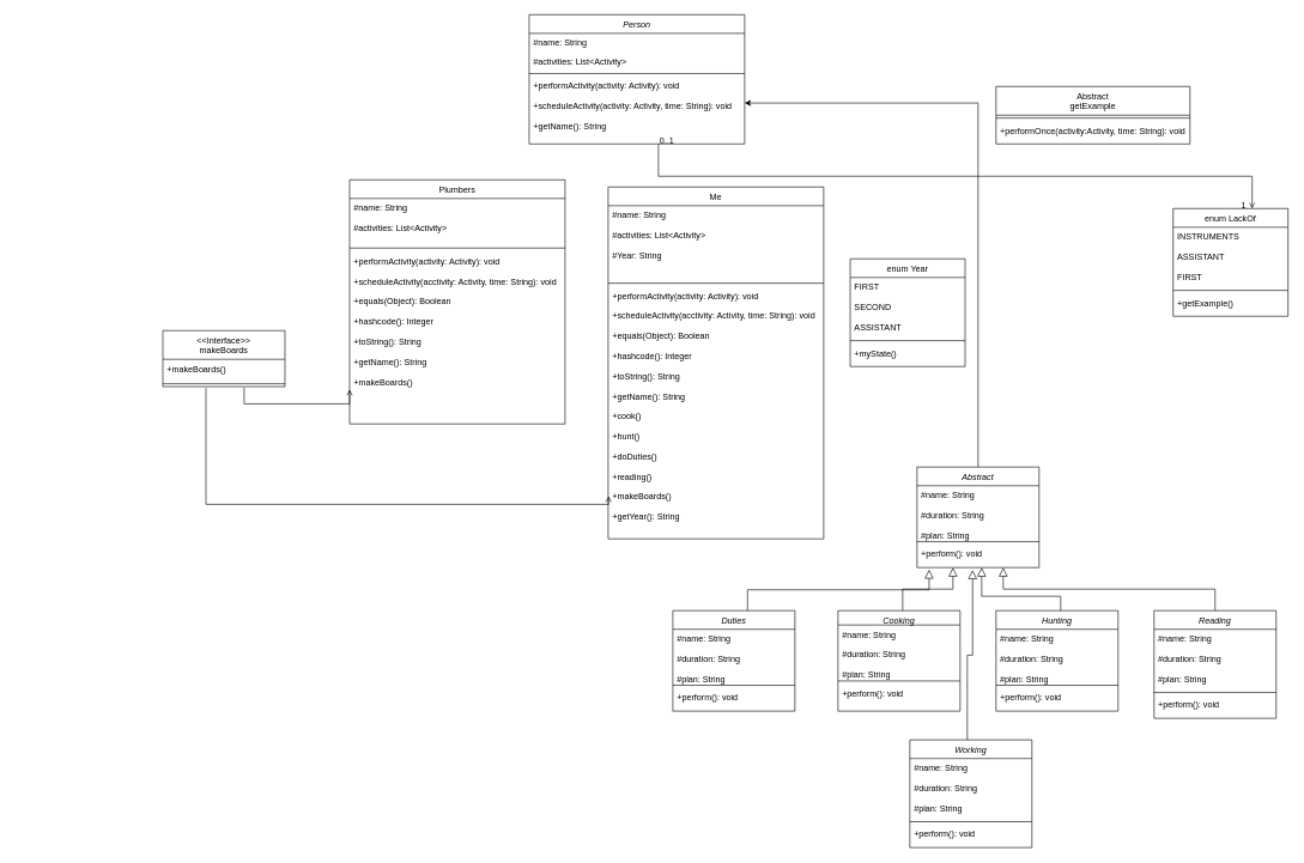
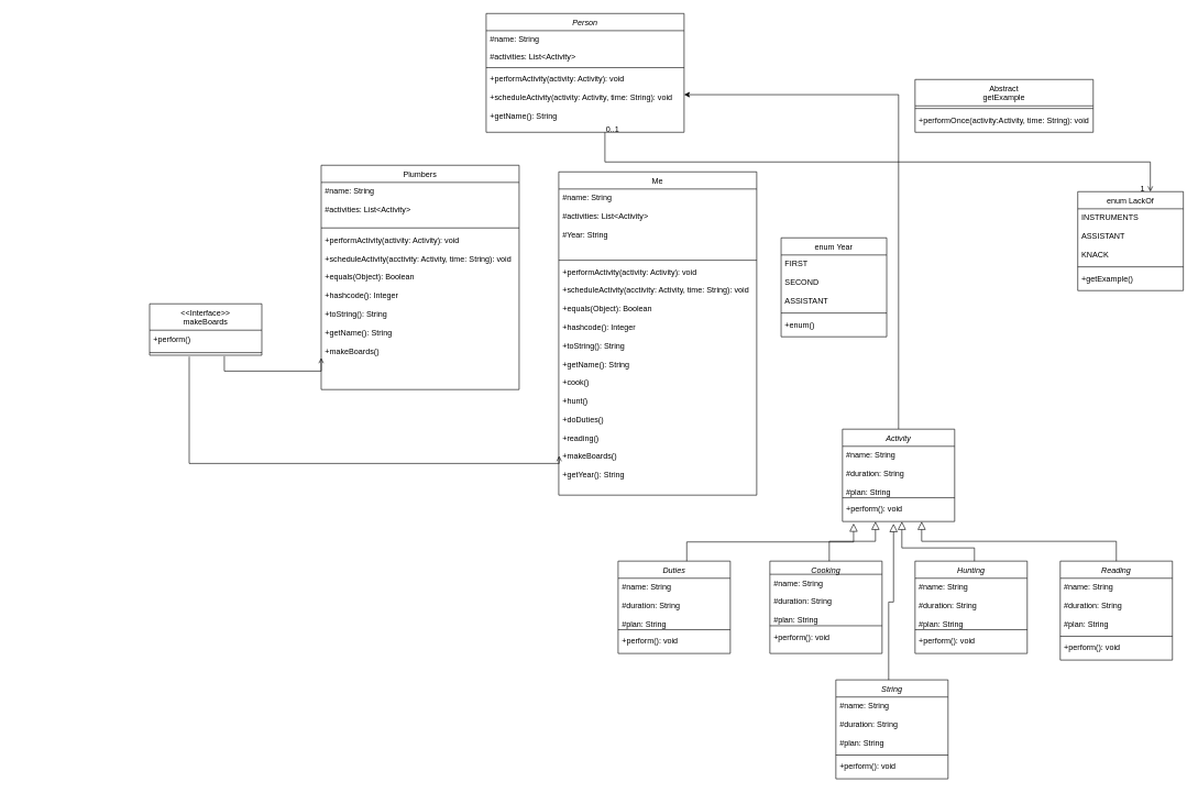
  <mxCell id="0" />
  <mxCell id="1" parent="0" />
  <mxCell id="2" value="Person" style="swimlane;fontStyle=2;align=center;verticalAlign=top;childLayout=stackLayout;horizontal=1;startSize=26;horizontalStack=0;resizeParent=1;resizeLast=0;collapsible=1;marginBottom=0;rounded=0;shadow=0;strokeWidth=1;" parent="1" vertex="1"><mxGeometry x="736" y="20" width="300" height="180" as="geometry"><mxRectangle x="220" y="120" width="160" height="26" as="alternateBounds" /></mxGeometry></mxCell>
  <mxCell id="3" value="#name: String" style="text;align=left;verticalAlign=top;spacingLeft=4;spacingRight=4;overflow=hidden;rotatable=0;points=[[0,0.5],[1,0.5]];portConstraint=eastwest;" parent="2" vertex="1"><mxGeometry y="26" width="300" height="26" as="geometry" /></mxCell>
  <mxCell id="4" value="#activities: List&lt;Activity&gt;" style="text;align=left;verticalAlign=top;spacingLeft=4;spacingRight=4;overflow=hidden;rotatable=0;points=[[0,0.5],[1,0.5]];portConstraint=eastwest;rounded=0;shadow=0;html=0;" parent="2" vertex="1"><mxGeometry y="52" width="300" height="26" as="geometry" /></mxCell>
  <mxCell id="5" value="" style="line;html=1;strokeWidth=1;align=left;verticalAlign=middle;spacingTop=-1;spacingLeft=3;spacingRight=3;rotatable=0;labelPosition=right;points=[];portConstraint=eastwest;" parent="2" vertex="1"><mxGeometry y="78" width="300" height="8" as="geometry" /></mxCell>
  <mxCell id="6" value="+performActivity(activity: Activity): void&#10;&#10;+scheduleActivity(activity: Activity, time: String): void&#10;&#10;+getName(): String&#10;" style="text;align=left;verticalAlign=top;spacingLeft=4;spacingRight=4;overflow=hidden;rotatable=0;points=[[0,0.5],[1,0.5]];portConstraint=eastwest;" parent="2" vertex="1"><mxGeometry y="86" width="300" height="74" as="geometry" /></mxCell>
  <mxCell id="7" value="Plumbers" style="swimlane;fontStyle=0;align=center;verticalAlign=top;childLayout=stackLayout;horizontal=1;startSize=26;horizontalStack=0;resizeParent=1;resizeLast=0;collapsible=1;marginBottom=0;rounded=0;shadow=0;strokeWidth=1;" parent="1" vertex="1"><mxGeometry x="486" y="250" width="300" height="340" as="geometry"><mxRectangle x="130" y="380" width="160" height="26" as="alternateBounds" /></mxGeometry></mxCell>
  <mxCell id="8" value="#name: String&#10;&#10;#activities: List&lt;Activity&gt;" style="text;align=left;verticalAlign=top;spacingLeft=4;spacingRight=4;overflow=hidden;rotatable=0;points=[[0,0.5],[1,0.5]];portConstraint=eastwest;" vertex="1" parent="7"><mxGeometry y="26" width="300" height="64" as="geometry" /></mxCell>
  <mxCell id="9" value="" style="line;html=1;strokeWidth=1;align=left;verticalAlign=middle;spacingTop=-1;spacingLeft=3;spacingRight=3;rotatable=0;labelPosition=right;points=[];portConstraint=eastwest;" parent="7" vertex="1"><mxGeometry y="90" width="300" height="10" as="geometry" /></mxCell>
  <mxCell id="10" value="+performActivity(activity: Activity): void&#10;&#10;+scheduleActivity(acctivity: Activity, time: String): void&#10;&#10;+equals(Object): Boolean&#10;&#10;+hashcode(): Integer&#10;&#10;+toString(): String&#10;&#10;+getName(): String&#10;&#10;+makeBoards()" style="text;align=left;verticalAlign=top;spacingLeft=4;spacingRight=4;overflow=hidden;rotatable=0;points=[[0,0.5],[1,0.5]];portConstraint=eastwest;" vertex="1" parent="7"><mxGeometry y="100" width="300" height="240" as="geometry" /></mxCell>
  <mxCell id="11" value="Me" style="swimlane;fontStyle=0;align=center;verticalAlign=top;childLayout=stackLayout;horizontal=1;startSize=26;horizontalStack=0;resizeParent=1;resizeLast=0;collapsible=1;marginBottom=0;rounded=0;shadow=0;strokeWidth=1;" parent="1" vertex="1"><mxGeometry x="846" y="260" width="300" height="490" as="geometry"><mxRectangle x="340" y="380" width="170" height="26" as="alternateBounds" /></mxGeometry></mxCell>
  <mxCell id="12" value="#name: String&#10;&#10;#activities: List&lt;Activity&gt;&#10;&#10;#Year: String" style="text;align=left;verticalAlign=top;spacingLeft=4;spacingRight=4;overflow=hidden;rotatable=0;points=[[0,0.5],[1,0.5]];portConstraint=eastwest;" parent="11" vertex="1"><mxGeometry y="26" width="300" height="104" as="geometry" /></mxCell>
  <mxCell id="13" value="" style="line;html=1;strokeWidth=1;align=left;verticalAlign=middle;spacingTop=-1;spacingLeft=3;spacingRight=3;rotatable=0;labelPosition=right;points=[];portConstraint=eastwest;" parent="11" vertex="1"><mxGeometry y="130" width="300" height="8" as="geometry" /></mxCell>
  <mxCell id="14" value="+performActivity(activity: Activity): void&#10;&#10;+scheduleActivity(acctivity: Activity, time: String): void&#10;&#10;+equals(Object): Boolean&#10;&#10;+hashcode(): Integer&#10;&#10;+toString(): String&#10;&#10;+getName(): String&#10;&#10;+cook()&#10;&#10;+hunt()&#10;&#10;+doDuties()&#10;&#10;+reading()&#10;&#10;+makeBoards()&#10;&#10;+getYear(): String" style="text;align=left;verticalAlign=top;spacingLeft=4;spacingRight=4;overflow=hidden;rotatable=0;points=[[0,0.5],[1,0.5]];portConstraint=eastwest;" vertex="1" parent="11"><mxGeometry y="138" width="300" height="352" as="geometry" /></mxCell>
  <mxCell id="15" value="enum LackOf" style="swimlane;fontStyle=0;align=center;verticalAlign=top;childLayout=stackLayout;horizontal=1;startSize=26;horizontalStack=0;resizeParent=1;resizeLast=0;collapsible=1;marginBottom=0;rounded=0;shadow=0;strokeWidth=1;" parent="1" vertex="1"><mxGeometry x="1632.55" y="290" width="160" height="150" as="geometry"><mxRectangle x="550" y="140" width="160" height="26" as="alternateBounds" /></mxGeometry></mxCell>
- <mxCell id="16" value="INSTRUMENTS&#10;&#10;ASSISTANT &#10;&#10;FIRST" style="text;align=left;verticalAlign=top;spacingLeft=4;spacingRight=4;overflow=hidden;rotatable=0;points=[[0,0.5],[1,0.5]];portConstraint=eastwest;" parent="15" vertex="1"><mxGeometry y="26" width="160" height="84" as="geometry" /></mxCell>
+ <mxCell id="16" value="INSTRUMENTS&#10;&#10;ASSISTANT &#10;&#10;KNACK" style="text;align=left;verticalAlign=top;spacingLeft=4;spacingRight=4;overflow=hidden;rotatable=0;points=[[0,0.5],[1,0.5]];portConstraint=eastwest;" parent="15" vertex="1"><mxGeometry y="26" width="160" height="84" as="geometry" /></mxCell>
  <mxCell id="17" value="" style="line;html=1;strokeWidth=1;align=left;verticalAlign=middle;spacingTop=-1;spacingLeft=3;spacingRight=3;rotatable=0;labelPosition=right;points=[];portConstraint=eastwest;" parent="15" vertex="1"><mxGeometry y="110" width="160" height="8" as="geometry" /></mxCell>
  <mxCell id="18" value="+getExample()" style="text;align=left;verticalAlign=top;spacingLeft=4;spacingRight=4;overflow=hidden;rotatable=0;points=[[0,0.5],[1,0.5]];portConstraint=eastwest;" parent="15" vertex="1"><mxGeometry y="118" width="160" height="26" as="geometry" /></mxCell>
  <mxCell id="19" value="" style="endArrow=open;shadow=0;strokeWidth=1;rounded=0;curved=0;endFill=1;edgeStyle=elbowEdgeStyle;elbow=vertical;" parent="1" edge="1"><mxGeometry x="0.5" y="41" relative="1" as="geometry"><mxPoint x="916" y="200" as="sourcePoint" /><mxPoint x="1742.55" y="290" as="targetPoint" /><mxPoint x="-40" y="32" as="offset" /></mxGeometry></mxCell>
  <mxCell id="20" value="0..1" style="resizable=0;align=left;verticalAlign=bottom;labelBackgroundColor=none;fontSize=12;" parent="19" connectable="0" vertex="1"><mxGeometry x="-1" relative="1" as="geometry"><mxPoint y="4" as="offset" /></mxGeometry></mxCell>
  <mxCell id="21" value="1" style="resizable=0;align=right;verticalAlign=bottom;labelBackgroundColor=none;fontSize=12;" parent="19" connectable="0" vertex="1"><mxGeometry x="1" relative="1" as="geometry"><mxPoint x="-7" y="4" as="offset" /></mxGeometry></mxCell>
  <mxCell id="22" value="&lt;&lt;Interface&gt;&gt;&#10;makeBoards&#10;" style="swimlane;fontStyle=0;align=center;verticalAlign=top;childLayout=stackLayout;horizontal=1;startSize=40;horizontalStack=0;resizeParent=1;resizeLast=0;collapsible=1;marginBottom=0;rounded=0;shadow=0;strokeWidth=1;" vertex="1" parent="1"><mxGeometry x="226" y="460" width="170" height="78" as="geometry"><mxRectangle x="680" y="570" width="170" height="40" as="alternateBounds" /></mxGeometry></mxCell>
- <mxCell id="23" value="+makeBoards()" style="text;align=left;verticalAlign=top;spacingLeft=4;spacingRight=4;overflow=hidden;rotatable=0;points=[[0,0.5],[1,0.5]];portConstraint=eastwest;" vertex="1" parent="22"><mxGeometry y="40" width="170" height="30" as="geometry" /></mxCell>
+ <mxCell id="23" value="+perform()" style="text;align=left;verticalAlign=top;spacingLeft=4;spacingRight=4;overflow=hidden;rotatable=0;points=[[0,0.5],[1,0.5]];portConstraint=eastwest;" vertex="1" parent="22"><mxGeometry y="40" width="170" height="30" as="geometry" /></mxCell>
  <mxCell id="24" value="" style="line;html=1;strokeWidth=1;align=left;verticalAlign=middle;spacingTop=-1;spacingLeft=3;spacingRight=3;rotatable=0;labelPosition=right;points=[];portConstraint=eastwest;" vertex="1" parent="22"><mxGeometry y="70" width="170" height="8" as="geometry" /></mxCell>
  <mxCell id="25" style="edgeStyle=orthogonalEdgeStyle;rounded=0;orthogonalLoop=1;jettySize=auto;html=1;" edge="1" parent="1" source="26" target="6"><mxGeometry relative="1" as="geometry" /></mxCell>
- <mxCell id="26" value="Abstract" style="swimlane;fontStyle=2;align=center;verticalAlign=top;childLayout=stackLayout;horizontal=1;startSize=26;horizontalStack=0;resizeParent=1;resizeLast=0;collapsible=1;marginBottom=0;rounded=0;shadow=0;strokeWidth=1;" vertex="1" parent="1"><mxGeometry x="1276" y="650" width="170" height="140" as="geometry"><mxRectangle x="220" y="120" width="160" height="26" as="alternateBounds" /></mxGeometry></mxCell>
+ <mxCell id="26" value="Activity" style="swimlane;fontStyle=2;align=center;verticalAlign=top;childLayout=stackLayout;horizontal=1;startSize=26;horizontalStack=0;resizeParent=1;resizeLast=0;collapsible=1;marginBottom=0;rounded=0;shadow=0;strokeWidth=1;" vertex="1" parent="1"><mxGeometry x="1276" y="650" width="170" height="140" as="geometry"><mxRectangle x="220" y="120" width="160" height="26" as="alternateBounds" /></mxGeometry></mxCell>
  <mxCell id="27" value="#name: String&#10;&#10;#duration: String&#10;&#10;#plan: String&#10;" style="text;align=left;verticalAlign=top;spacingLeft=4;spacingRight=4;overflow=hidden;rotatable=0;points=[[0,0.5],[1,0.5]];portConstraint=eastwest;" vertex="1" parent="26"><mxGeometry y="26" width="170" height="74" as="geometry" /></mxCell>
  <mxCell id="28" value="" style="line;html=1;strokeWidth=1;align=left;verticalAlign=middle;spacingTop=-1;spacingLeft=3;spacingRight=3;rotatable=0;labelPosition=right;points=[];portConstraint=eastwest;" vertex="1" parent="26"><mxGeometry y="100" width="170" height="8" as="geometry" /></mxCell>
  <mxCell id="29" value="+perform(): void" style="text;align=left;verticalAlign=top;spacingLeft=4;spacingRight=4;overflow=hidden;rotatable=0;points=[[0,0.5],[1,0.5]];portConstraint=eastwest;" vertex="1" parent="26"><mxGeometry y="108" width="170" height="32" as="geometry" /></mxCell>
  <mxCell id="30" value="Hunting" style="swimlane;fontStyle=2;align=center;verticalAlign=top;childLayout=stackLayout;horizontal=1;startSize=26;horizontalStack=0;resizeParent=1;resizeLast=0;collapsible=1;marginBottom=0;rounded=0;shadow=0;strokeWidth=1;" vertex="1" parent="1"><mxGeometry x="1386" y="850" width="170" height="140" as="geometry"><mxRectangle x="220" y="120" width="160" height="26" as="alternateBounds" /></mxGeometry></mxCell>
  <mxCell id="31" value="#name: String&#10;&#10;#duration: String&#10;&#10;#plan: String&#10;" style="text;align=left;verticalAlign=top;spacingLeft=4;spacingRight=4;overflow=hidden;rotatable=0;points=[[0,0.5],[1,0.5]];portConstraint=eastwest;" vertex="1" parent="30"><mxGeometry y="26" width="170" height="74" as="geometry" /></mxCell>
  <mxCell id="32" value="" style="line;html=1;strokeWidth=1;align=left;verticalAlign=middle;spacingTop=-1;spacingLeft=3;spacingRight=3;rotatable=0;labelPosition=right;points=[];portConstraint=eastwest;" vertex="1" parent="30"><mxGeometry y="100" width="170" height="8" as="geometry" /></mxCell>
  <mxCell id="33" value="+perform(): void" style="text;align=left;verticalAlign=top;spacingLeft=4;spacingRight=4;overflow=hidden;rotatable=0;points=[[0,0.5],[1,0.5]];portConstraint=eastwest;" vertex="1" parent="30"><mxGeometry y="108" width="170" height="32" as="geometry" /></mxCell>
  <mxCell id="34" value="Cooking" style="swimlane;fontStyle=2;align=center;verticalAlign=top;childLayout=stackLayout;horizontal=1;startSize=20;horizontalStack=0;resizeParent=1;resizeLast=0;collapsible=1;marginBottom=0;rounded=0;shadow=0;strokeWidth=1;" vertex="1" parent="1"><mxGeometry x="1166" y="850" width="170" height="140" as="geometry"><mxRectangle x="220" y="120" width="160" height="26" as="alternateBounds" /></mxGeometry></mxCell>
  <mxCell id="35" value="#name: String&#10;&#10;#duration: String&#10;&#10;#plan: String&#10;" style="text;align=left;verticalAlign=top;spacingLeft=4;spacingRight=4;overflow=hidden;rotatable=0;points=[[0,0.5],[1,0.5]];portConstraint=eastwest;" vertex="1" parent="34"><mxGeometry y="20" width="170" height="74" as="geometry" /></mxCell>
  <mxCell id="36" value="" style="line;html=1;strokeWidth=1;align=left;verticalAlign=middle;spacingTop=-1;spacingLeft=3;spacingRight=3;rotatable=0;labelPosition=right;points=[];portConstraint=eastwest;" vertex="1" parent="34"><mxGeometry y="94" width="170" height="8" as="geometry" /></mxCell>
  <mxCell id="37" value="+perform(): void" style="text;align=left;verticalAlign=top;spacingLeft=4;spacingRight=4;overflow=hidden;rotatable=0;points=[[0,0.5],[1,0.5]];portConstraint=eastwest;" vertex="1" parent="34"><mxGeometry y="102" width="170" height="32" as="geometry" /></mxCell>
  <mxCell id="38" value="Duties" style="swimlane;fontStyle=2;align=center;verticalAlign=top;childLayout=stackLayout;horizontal=1;startSize=26;horizontalStack=0;resizeParent=1;resizeLast=0;collapsible=1;marginBottom=0;rounded=0;shadow=0;strokeWidth=1;" vertex="1" parent="1"><mxGeometry x="936" y="850" width="170" height="140" as="geometry"><mxRectangle x="220" y="120" width="160" height="26" as="alternateBounds" /></mxGeometry></mxCell>
  <mxCell id="39" value="#name: String&#10;&#10;#duration: String&#10;&#10;#plan: String&#10;" style="text;align=left;verticalAlign=top;spacingLeft=4;spacingRight=4;overflow=hidden;rotatable=0;points=[[0,0.5],[1,0.5]];portConstraint=eastwest;" vertex="1" parent="38"><mxGeometry y="26" width="170" height="74" as="geometry" /></mxCell>
  <mxCell id="40" value="" style="line;html=1;strokeWidth=1;align=left;verticalAlign=middle;spacingTop=-1;spacingLeft=3;spacingRight=3;rotatable=0;labelPosition=right;points=[];portConstraint=eastwest;" vertex="1" parent="38"><mxGeometry y="100" width="170" height="8" as="geometry" /></mxCell>
  <mxCell id="41" value="+perform(): void" style="text;align=left;verticalAlign=top;spacingLeft=4;spacingRight=4;overflow=hidden;rotatable=0;points=[[0,0.5],[1,0.5]];portConstraint=eastwest;" vertex="1" parent="38"><mxGeometry y="108" width="170" height="32" as="geometry" /></mxCell>
  <mxCell id="42" value="Reading" style="swimlane;fontStyle=2;align=center;verticalAlign=top;childLayout=stackLayout;horizontal=1;startSize=26;horizontalStack=0;resizeParent=1;resizeLast=0;collapsible=1;marginBottom=0;rounded=0;shadow=0;strokeWidth=1;" vertex="1" parent="1"><mxGeometry x="1606" y="850" width="170" height="150" as="geometry"><mxRectangle x="220" y="120" width="160" height="26" as="alternateBounds" /></mxGeometry></mxCell>
  <mxCell id="43" value="#name: String&#10;&#10;#duration: String&#10;&#10;#plan: String&#10;" style="text;align=left;verticalAlign=top;spacingLeft=4;spacingRight=4;overflow=hidden;rotatable=0;points=[[0,0.5],[1,0.5]];portConstraint=eastwest;" vertex="1" parent="42"><mxGeometry y="26" width="170" height="84" as="geometry" /></mxCell>
  <mxCell id="44" value="" style="line;html=1;strokeWidth=1;align=left;verticalAlign=middle;spacingTop=-1;spacingLeft=3;spacingRight=3;rotatable=0;labelPosition=right;points=[];portConstraint=eastwest;" vertex="1" parent="42"><mxGeometry y="110" width="170" height="8" as="geometry" /></mxCell>
  <mxCell id="45" value="+perform(): void" style="text;align=left;verticalAlign=top;spacingLeft=4;spacingRight=4;overflow=hidden;rotatable=0;points=[[0,0.5],[1,0.5]];portConstraint=eastwest;" vertex="1" parent="42"><mxGeometry y="118" width="170" height="32" as="geometry" /></mxCell>
  <mxCell id="46" value="" style="endArrow=open;shadow=0;strokeWidth=1;rounded=0;curved=0;endFill=1;edgeStyle=elbowEdgeStyle;elbow=vertical;entryX=0.002;entryY=0.831;entryDx=0;entryDy=0;entryPerimeter=0;" edge="1" parent="1" target="14"><mxGeometry x="0.5" y="41" relative="1" as="geometry"><mxPoint x="286" y="540" as="sourcePoint" /><mxPoint x="819.5" y="685.328" as="targetPoint" /><mxPoint x="-40" y="32" as="offset" /><Array as="points"><mxPoint x="355.2" y="702" /></Array></mxGeometry></mxCell>
  <mxCell id="47" value="" style="resizable=0;align=left;verticalAlign=bottom;labelBackgroundColor=none;fontSize=12;" connectable="0" vertex="1" parent="46"><mxGeometry x="-1" relative="1" as="geometry"><mxPoint y="4" as="offset" /></mxGeometry></mxCell>
  <mxCell id="48" value="" style="resizable=0;align=right;verticalAlign=bottom;labelBackgroundColor=none;fontSize=12;" connectable="0" vertex="1" parent="46"><mxGeometry x="1" relative="1" as="geometry"><mxPoint x="-7" y="4" as="offset" /></mxGeometry></mxCell>
  <mxCell id="49" value="" style="endArrow=open;shadow=0;strokeWidth=1;rounded=0;curved=0;endFill=1;edgeStyle=elbowEdgeStyle;elbow=vertical;entryX=0;entryY=0.907;entryDx=0;entryDy=0;entryPerimeter=0;exitX=0.666;exitY=1.183;exitDx=0;exitDy=0;exitPerimeter=0;" edge="1" parent="1" source="24"><mxGeometry x="0.5" y="41" relative="1" as="geometry"><mxPoint x="-49" y="390" as="sourcePoint" /><mxPoint x="486" y="542" as="targetPoint" /><mxPoint x="-40" y="32" as="offset" /><Array as="points"><mxPoint x="20.2" y="562" /></Array></mxGeometry></mxCell>
  <mxCell id="50" value="" style="resizable=0;align=left;verticalAlign=bottom;labelBackgroundColor=none;fontSize=12;" connectable="0" vertex="1" parent="49"><mxGeometry x="-1" relative="1" as="geometry"><mxPoint y="4" as="offset" /></mxGeometry></mxCell>
  <mxCell id="51" value="" style="resizable=0;align=right;verticalAlign=bottom;labelBackgroundColor=none;fontSize=12;" connectable="0" vertex="1" parent="49"><mxGeometry x="1" relative="1" as="geometry"><mxPoint x="-7" y="4" as="offset" /></mxGeometry></mxCell>
  <mxCell id="52" value="enum Year" style="swimlane;fontStyle=0;align=center;verticalAlign=top;childLayout=stackLayout;horizontal=1;startSize=26;horizontalStack=0;resizeParent=1;resizeLast=0;collapsible=1;marginBottom=0;rounded=0;shadow=0;strokeWidth=1;" vertex="1" parent="1"><mxGeometry x="1183" y="360" width="160" height="150" as="geometry"><mxRectangle x="550" y="140" width="160" height="26" as="alternateBounds" /></mxGeometry></mxCell>
  <mxCell id="53" value="FIRST&#10;&#10;SECOND&#10;&#10;ASSISTANT" style="text;align=left;verticalAlign=top;spacingLeft=4;spacingRight=4;overflow=hidden;rotatable=0;points=[[0,0.5],[1,0.5]];portConstraint=eastwest;" vertex="1" parent="52"><mxGeometry y="26" width="160" height="84" as="geometry" /></mxCell>
  <mxCell id="54" value="" style="line;html=1;strokeWidth=1;align=left;verticalAlign=middle;spacingTop=-1;spacingLeft=3;spacingRight=3;rotatable=0;labelPosition=right;points=[];portConstraint=eastwest;" vertex="1" parent="52"><mxGeometry y="110" width="160" height="8" as="geometry" /></mxCell>
- <mxCell id="55" value="+myState()" style="text;align=left;verticalAlign=top;spacingLeft=4;spacingRight=4;overflow=hidden;rotatable=0;points=[[0,0.5],[1,0.5]];portConstraint=eastwest;" vertex="1" parent="52"><mxGeometry y="118" width="160" height="26" as="geometry" /></mxCell>
+ <mxCell id="55" value="+enum()" style="text;align=left;verticalAlign=top;spacingLeft=4;spacingRight=4;overflow=hidden;rotatable=0;points=[[0,0.5],[1,0.5]];portConstraint=eastwest;" vertex="1" parent="52"><mxGeometry y="118" width="160" height="26" as="geometry" /></mxCell>
  <mxCell id="56" value="Abstract&#10;getExample" style="swimlane;fontStyle=0;align=center;verticalAlign=top;childLayout=stackLayout;horizontal=1;startSize=40;horizontalStack=0;resizeParent=1;resizeLast=0;collapsible=1;marginBottom=0;rounded=0;shadow=0;strokeWidth=1;" vertex="1" parent="1"><mxGeometry x="1386" y="120" width="270" height="80" as="geometry"><mxRectangle x="680" y="570" width="170" height="40" as="alternateBounds" /></mxGeometry></mxCell>
  <mxCell id="57" value="" style="line;html=1;strokeWidth=1;align=left;verticalAlign=middle;spacingTop=-1;spacingLeft=3;spacingRight=3;rotatable=0;labelPosition=right;points=[];portConstraint=eastwest;" vertex="1" parent="56"><mxGeometry y="40" width="270" height="8" as="geometry" /></mxCell>
  <mxCell id="58" value="+performOnce(activity:Activity, time: String): void&#10;" style="text;align=left;verticalAlign=top;spacingLeft=4;spacingRight=4;overflow=hidden;rotatable=0;points=[[0,0.5],[1,0.5]];portConstraint=eastwest;" vertex="1" parent="56"><mxGeometry y="48" width="270" height="32" as="geometry" /></mxCell>
- <mxCell id="59" value="Working" style="swimlane;fontStyle=2;align=center;verticalAlign=top;childLayout=stackLayout;horizontal=1;startSize=26;horizontalStack=0;resizeParent=1;resizeLast=0;collapsible=1;marginBottom=0;rounded=0;shadow=0;strokeWidth=1;" vertex="1" parent="1"><mxGeometry x="1266" y="1030" width="170" height="150" as="geometry"><mxRectangle x="220" y="120" width="160" height="26" as="alternateBounds" /></mxGeometry></mxCell>
+ <mxCell id="59" value="String" style="swimlane;fontStyle=2;align=center;verticalAlign=top;childLayout=stackLayout;horizontal=1;startSize=26;horizontalStack=0;resizeParent=1;resizeLast=0;collapsible=1;marginBottom=0;rounded=0;shadow=0;strokeWidth=1;" vertex="1" parent="1"><mxGeometry x="1266" y="1030" width="170" height="150" as="geometry"><mxRectangle x="220" y="120" width="160" height="26" as="alternateBounds" /></mxGeometry></mxCell>
  <mxCell id="60" value="#name: String&#10;&#10;#duration: String&#10;&#10;#plan: String&#10;" style="text;align=left;verticalAlign=top;spacingLeft=4;spacingRight=4;overflow=hidden;rotatable=0;points=[[0,0.5],[1,0.5]];portConstraint=eastwest;" vertex="1" parent="59"><mxGeometry y="26" width="170" height="84" as="geometry" /></mxCell>
  <mxCell id="61" value="" style="line;html=1;strokeWidth=1;align=left;verticalAlign=middle;spacingTop=-1;spacingLeft=3;spacingRight=3;rotatable=0;labelPosition=right;points=[];portConstraint=eastwest;" vertex="1" parent="59"><mxGeometry y="110" width="170" height="8" as="geometry" /></mxCell>
  <mxCell id="62" value="+perform(): void" style="text;align=left;verticalAlign=top;spacingLeft=4;spacingRight=4;overflow=hidden;rotatable=0;points=[[0,0.5],[1,0.5]];portConstraint=eastwest;" vertex="1" parent="59"><mxGeometry y="118" width="170" height="32" as="geometry" /></mxCell>
  <mxCell id="63" value="" style="endArrow=block;endSize=10;endFill=0;shadow=0;strokeWidth=1;rounded=0;curved=0;edgeStyle=elbowEdgeStyle;elbow=vertical;" edge="1" parent="1"><mxGeometry width="160" relative="1" as="geometry"><mxPoint x="1476" y="850" as="sourcePoint" /><mxPoint x="1366" y="790" as="targetPoint" /><Array as="points"><mxPoint x="1366" y="830" /></Array></mxGeometry></mxCell>
  <mxCell id="64" value="" style="endArrow=block;endSize=10;endFill=0;shadow=0;strokeWidth=1;rounded=0;curved=0;edgeStyle=elbowEdgeStyle;elbow=vertical;exitX=0.5;exitY=0;exitDx=0;exitDy=0;" edge="1" parent="1" source="42"><mxGeometry width="160" relative="1" as="geometry"><mxPoint x="1686" y="846" as="sourcePoint" /><mxPoint x="1396" y="790" as="targetPoint" /></mxGeometry></mxCell>
  <mxCell id="65" value="" style="endArrow=block;endSize=10;endFill=0;shadow=0;strokeWidth=1;rounded=0;curved=0;edgeStyle=elbowEdgeStyle;elbow=vertical;exitX=0.5;exitY=0;exitDx=0;exitDy=0;entryX=0.099;entryY=1.089;entryDx=0;entryDy=0;entryPerimeter=0;" edge="1" parent="1" target="29"><mxGeometry width="160" relative="1" as="geometry"><mxPoint x="1040" y="850" as="sourcePoint" /><mxPoint x="745" y="790" as="targetPoint" /></mxGeometry></mxCell>
  <mxCell id="66" value="" style="endArrow=block;endSize=10;endFill=0;shadow=0;strokeWidth=1;rounded=0;curved=0;edgeStyle=elbowEdgeStyle;elbow=vertical;exitX=0.5;exitY=0;exitDx=0;exitDy=0;entryX=0.294;entryY=1;entryDx=0;entryDy=0;entryPerimeter=0;" edge="1" parent="1" target="29"><mxGeometry width="160" relative="1" as="geometry"><mxPoint x="1256" y="850" as="sourcePoint" /><mxPoint x="1326" y="800" as="targetPoint" /></mxGeometry></mxCell>
  <mxCell id="67" value="" style="endArrow=block;endSize=10;endFill=0;shadow=0;strokeWidth=1;rounded=0;curved=0;edgeStyle=elbowEdgeStyle;elbow=vertical;exitX=0.5;exitY=0;exitDx=0;exitDy=0;entryX=0.455;entryY=1.108;entryDx=0;entryDy=0;entryPerimeter=0;" edge="1" parent="1" target="29"><mxGeometry width="160" relative="1" as="geometry"><mxPoint x="1346" y="1030" as="sourcePoint" /><mxPoint x="1416" y="970" as="targetPoint" /><Array as="points" /></mxGeometry></mxCell>
